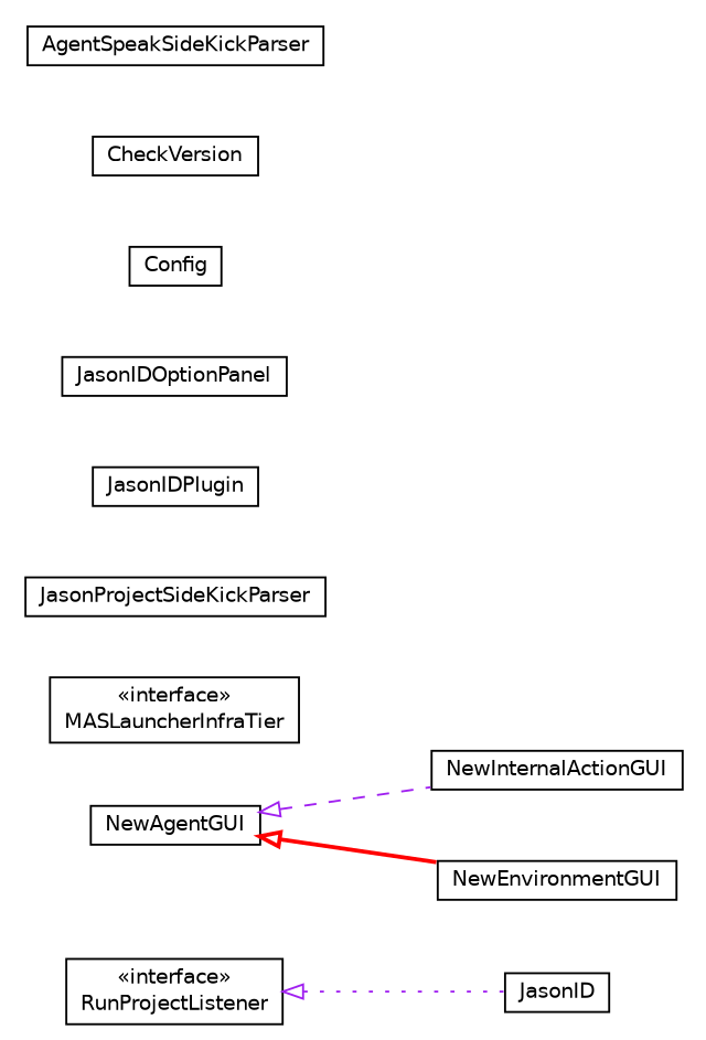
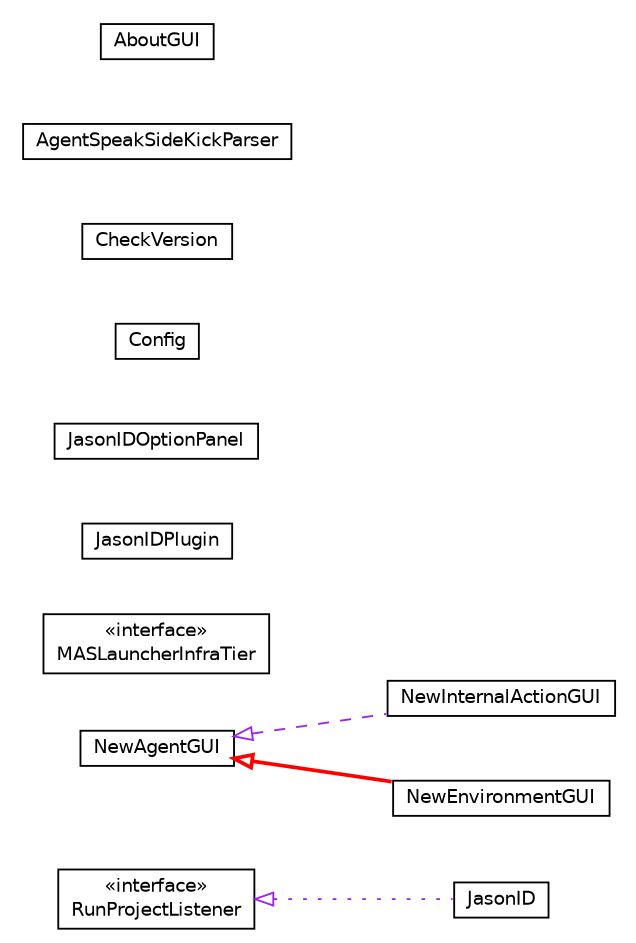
  digraph {
    nodesep=0.25
    rankdir=LR
    ranksep=0.5
    node [fontcolor=black fontname=Helvetica fontsize=10.0 shape=plaintext]
    edge [arrowtail=empty color=purple dir=back fontname=Helvetica fontsize=10 headport=p labelfontname=Helvetica labelfontsize=10 tailport=p]
    n1 [label=<<table title="jason.jeditplugin.RunProjectListener" border="0" cellborder="1" cellspacing="0" cellpadding="2" port="p" href="./RunProjectListener.html"> 		<tr><td><table border="0" cellspacing="0" cellpadding="1"> <tr><td align="center" balign="center"> &#171;interface&#187; </td></tr> <tr><td align="center" balign="center"> RunProjectListener </td></tr> 		</table></td></tr> 		</table>>]
    n2 [label=<<table title="jason.jeditplugin.JasonID" border="0" cellborder="1" cellspacing="0" cellpadding="2" port="p" href="./JasonID.html"> 		<tr><td><table border="0" cellspacing="0" cellpadding="1"> <tr><td align="center" balign="center"> JasonID </td></tr> 		</table></td></tr> 		</table>>]
    n3 [label=<<table title="jason.jeditplugin.NewInternalActionGUI" border="0" cellborder="1" cellspacing="0" cellpadding="2" port="p" href="./NewInternalActionGUI.html"> 		<tr><td><table border="0" cellspacing="0" cellpadding="1"> <tr><td align="center" balign="center"> NewInternalActionGUI </td></tr> 		</table></td></tr> 		</table>>]
    n4 [label=<<table title="jason.jeditplugin.NewEnvironmentGUI" border="0" cellborder="1" cellspacing="0" cellpadding="2" port="p" href="./NewEnvironmentGUI.html"> 		<tr><td><table border="0" cellspacing="0" cellpadding="1"> <tr><td align="center" balign="center"> NewEnvironmentGUI </td></tr> 		</table></td></tr> 		</table>>]
    n5 [label=<<table title="jason.jeditplugin.NewAgentGUI" border="0" cellborder="1" cellspacing="0" cellpadding="2" port="p" href="./NewAgentGUI.html"> 		<tr><td><table border="0" cellspacing="0" cellpadding="1"> <tr><td align="center" balign="center"> NewAgentGUI </td></tr> 		</table></td></tr> 		</table>>]
    n6 [label=<<table title="jason.jeditplugin.MASLauncherInfraTier" border="0" cellborder="1" cellspacing="0" cellpadding="2" port="p" href="./MASLauncherInfraTier.html"> 		<tr><td><table border="0" cellspacing="0" cellpadding="1"> <tr><td align="center" balign="center"> &#171;interface&#187; </td></tr> <tr><td align="center" balign="center"> MASLauncherInfraTier </td></tr> 		</table></td></tr> 		</table>>]
-   n7 [label=<<table title="jason.jeditplugin.JasonProjectSideKickParser" border="0" cellborder="1" cellspacing="0" cellpadding="2" port="p" href="./JasonProjectSideKickParser.html"> 		<tr><td><table border="0" cellspacing="0" cellpadding="1"> <tr><td align="center" balign="center"> JasonProjectSideKickParser </td></tr> 		</table></td></tr> 		</table>>]
    n8 [label=<<table title="jason.jeditplugin.JasonIDPlugin" border="0" cellborder="1" cellspacing="0" cellpadding="2" port="p" href="./JasonIDPlugin.html"> 		<tr><td><table border="0" cellspacing="0" cellpadding="1"> <tr><td align="center" balign="center"> JasonIDPlugin </td></tr> 		</table></td></tr> 		</table>>]
    n9 [label=<<table title="jason.jeditplugin.JasonIDOptionPanel" border="0" cellborder="1" cellspacing="0" cellpadding="2" port="p" href="./JasonIDOptionPanel.html"> 		<tr><td><table border="0" cellspacing="0" cellpadding="1"> <tr><td align="center" balign="center"> JasonIDOptionPanel </td></tr> 		</table></td></tr> 		</table>>]
    n10 [label=<<table title="jason.jeditplugin.Config" border="0" cellborder="1" cellspacing="0" cellpadding="2" port="p" href="./Config.html"> 		<tr><td><table border="0" cellspacing="0" cellpadding="1"> <tr><td align="center" balign="center"> Config </td></tr> 		</table></td></tr> 		</table>>]
    n11 [label=<<table title="jason.jeditplugin.CheckVersion" border="0" cellborder="1" cellspacing="0" cellpadding="2" port="p" href="./CheckVersion.html"> 		<tr><td><table border="0" cellspacing="0" cellpadding="1"> <tr><td align="center" balign="center"> CheckVersion </td></tr> 		</table></td></tr> 		</table>>]
    n12 [label=<<table title="jason.jeditplugin.AgentSpeakSideKickParser" border="0" cellborder="1" cellspacing="0" cellpadding="2" port="p" href="./AgentSpeakSideKickParser.html"> 		<tr><td><table border="0" cellspacing="0" cellpadding="1"> <tr><td align="center" balign="center"> AgentSpeakSideKickParser </td></tr> 		</table></td></tr> 		</table>>]
+   n13 [label=<<table title="jason.jeditplugin.AboutGUI" border="0" cellborder="1" cellspacing="0" cellpadding="2" port="p" href="./AboutGUI.html"> 		<tr><td><table border="0" cellspacing="0" cellpadding="1"> <tr><td align="center" balign="center"> AboutGUI </td></tr> 		</table></td></tr> 		</table>>]
    n1 -> n2 [style=dotted]
    n5 -> n3 [style=dashed]
    n5 -> n4 [color=red style=bold]
  }
